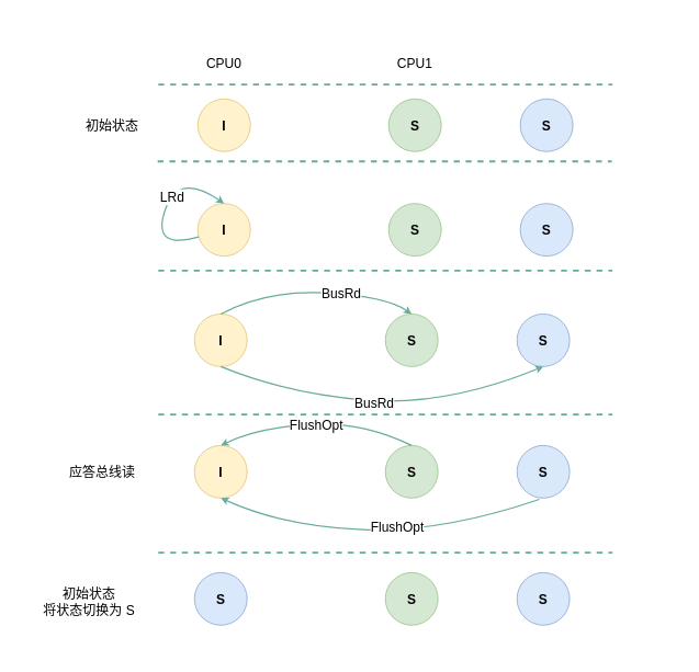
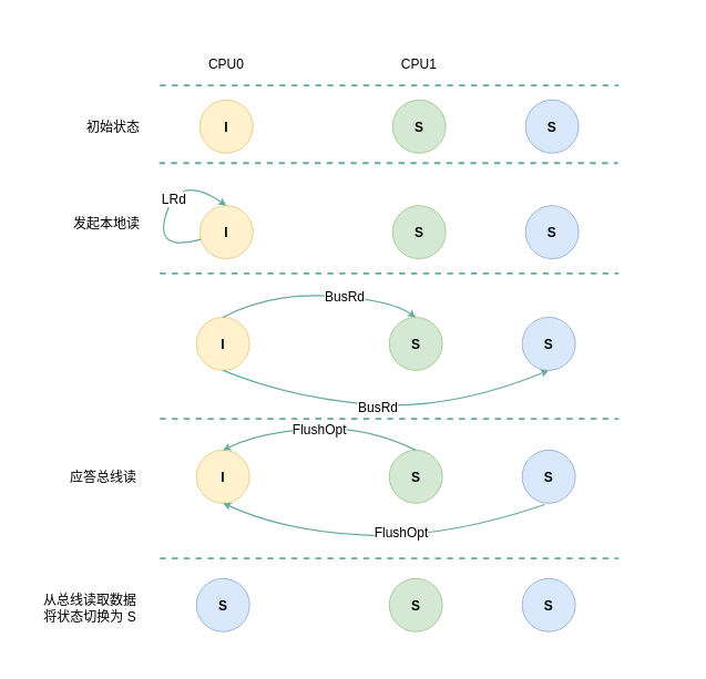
  <mxCell id="0" />
  <mxCell id="1" parent="0" />
  <mxCell id="2" value="I" style="ellipse;whiteSpace=wrap;html=1;aspect=fixed;fontStyle=1;fontSize=20;fillColor=#fff2cc;strokeColor=#d6b656;" parent="1" vertex="1"><mxGeometry x="300" y="150" width="80" height="80" as="geometry" /></mxCell>
  <mxCell id="3" value="S" style="ellipse;whiteSpace=wrap;html=1;aspect=fixed;fontStyle=1;fontSize=20;fillColor=#d5e8d4;strokeColor=#82b366;" parent="1" vertex="1"><mxGeometry x="590" y="150" width="80" height="80" as="geometry" /></mxCell>
  <mxCell id="4" value="S" style="ellipse;whiteSpace=wrap;html=1;aspect=fixed;fillColor=#dae8fc;strokeColor=#6c8ebf;fontStyle=1;fontSize=20;" parent="1" vertex="1"><mxGeometry x="790" y="150" width="80" height="80" as="geometry" /></mxCell>
  <mxCell id="5" value="CPU0" style="text;html=1;strokeColor=none;fillColor=none;align=center;verticalAlign=middle;whiteSpace=wrap;rounded=0;fontSize=20;" parent="1" vertex="1"><mxGeometry x="310" y="80" width="60" height="30" as="geometry" /></mxCell>
  <mxCell id="6" value="CPU1" style="text;html=1;strokeColor=none;fillColor=none;align=center;verticalAlign=middle;whiteSpace=wrap;rounded=0;fontSize=20;" parent="1" vertex="1"><mxGeometry x="600" y="80" width="60" height="30" as="geometry" /></mxCell>
  <mxCell id="7" value="" style="endArrow=none;dashed=1;html=1;rounded=0;fontSize=20;strokeWidth=3;strokeColor=#67AB9F;" parent="1" edge="1"><mxGeometry width="50" height="50" relative="1" as="geometry"><mxPoint x="240" y="128" as="sourcePoint" /><mxPoint x="930" y="128" as="targetPoint" /></mxGeometry></mxCell>
  <mxCell id="8" value="" style="endArrow=none;dashed=1;html=1;rounded=0;fontSize=20;strokeWidth=3;strokeColor=#67AB9F;" parent="1" edge="1"><mxGeometry width="50" height="50" relative="1" as="geometry"><mxPoint x="239" y="245" as="sourcePoint" /><mxPoint x="929" y="245" as="targetPoint" /></mxGeometry></mxCell>
  <mxCell id="9" value="初始状态" style="text;html=1;strokeColor=none;fillColor=none;align=center;verticalAlign=middle;whiteSpace=wrap;rounded=0;fontSize=20;" parent="1" vertex="1"><mxGeometry x="120" y="175" width="100" height="30" as="geometry" /></mxCell>
  <mxCell id="10" value="I" style="ellipse;whiteSpace=wrap;html=1;aspect=fixed;fontStyle=1;fontSize=20;fillColor=#fff2cc;strokeColor=#d6b656;" parent="1" vertex="1"><mxGeometry x="300" y="309" width="80" height="80" as="geometry" /></mxCell>
  <mxCell id="11" value="S" style="ellipse;whiteSpace=wrap;html=1;aspect=fixed;fontStyle=1;fontSize=20;fillColor=#d5e8d4;strokeColor=#82b366;" parent="1" vertex="1"><mxGeometry x="590" y="309" width="80" height="80" as="geometry" /></mxCell>
  <mxCell id="12" value="S" style="ellipse;whiteSpace=wrap;html=1;aspect=fixed;fillColor=#dae8fc;strokeColor=#6c8ebf;fontStyle=1;fontSize=20;" parent="1" vertex="1"><mxGeometry x="790" y="309" width="80" height="80" as="geometry" /></mxCell>
  <mxCell id="13" value="" style="curved=1;endArrow=classic;html=1;rounded=0;strokeColor=#67AB9F;strokeWidth=2;fontSize=20;entryX=0.5;entryY=0;entryDx=0;entryDy=0;" parent="1" source="10" target="10" edge="1"><mxGeometry width="50" height="50" relative="1" as="geometry"><mxPoint x="610" y="300" as="sourcePoint" /><mxPoint x="660" y="250" as="targetPoint" /><Array as="points"><mxPoint x="230" y="380" /><mxPoint x="270" y="260" /></Array></mxGeometry></mxCell>
  <mxCell id="14" value="LRd" style="edgeLabel;html=1;align=center;verticalAlign=middle;resizable=0;points=[];fontSize=20;" parent="13" vertex="1" connectable="0"><mxGeometry x="0.122" y="-3" relative="1" as="geometry"><mxPoint as="offset" /></mxGeometry></mxCell>
  <mxCell id="15" value="I" style="ellipse;whiteSpace=wrap;html=1;aspect=fixed;fontStyle=1;fontSize=20;fillColor=#fff2cc;strokeColor=#d6b656;" parent="1" vertex="1"><mxGeometry x="295" y="477" width="80" height="80" as="geometry" /></mxCell>
  <mxCell id="16" value="S" style="ellipse;whiteSpace=wrap;html=1;aspect=fixed;fontStyle=1;fontSize=20;fillColor=#d5e8d4;strokeColor=#82b366;" parent="1" vertex="1"><mxGeometry x="585" y="477" width="80" height="80" as="geometry" /></mxCell>
  <mxCell id="17" value="S" style="ellipse;whiteSpace=wrap;html=1;aspect=fixed;fillColor=#dae8fc;strokeColor=#6c8ebf;fontStyle=1;fontSize=20;" parent="1" vertex="1"><mxGeometry x="785" y="477" width="80" height="80" as="geometry" /></mxCell>
  <mxCell id="18" value="" style="curved=1;endArrow=classic;html=1;rounded=0;strokeColor=#67AB9F;strokeWidth=2;fontSize=20;exitX=0.5;exitY=1;exitDx=0;exitDy=0;entryX=0.5;entryY=1;entryDx=0;entryDy=0;" parent="1" source="15" target="17" edge="1"><mxGeometry width="50" height="50" relative="1" as="geometry"><mxPoint x="605" y="468" as="sourcePoint" /><mxPoint x="655" y="418" as="targetPoint" /><Array as="points"><mxPoint x="435" y="598" /><mxPoint x="675" y="618" /></Array></mxGeometry></mxCell>
  <mxCell id="19" value="BusRd" style="edgeLabel;html=1;align=center;verticalAlign=middle;resizable=0;points=[];fontSize=20;" parent="18" vertex="1" connectable="0"><mxGeometry x="-0.058" y="-2" relative="1" as="geometry"><mxPoint as="offset" /></mxGeometry></mxCell>
  <mxCell id="20" value="" style="endArrow=none;dashed=1;html=1;rounded=0;fontSize=20;strokeWidth=3;strokeColor=#67AB9F;" parent="1" edge="1"><mxGeometry width="50" height="50" relative="1" as="geometry"><mxPoint x="240" y="411" as="sourcePoint" /><mxPoint x="930" y="411" as="targetPoint" /></mxGeometry></mxCell>
  <mxCell id="21" value="" style="curved=1;endArrow=classic;html=1;rounded=0;strokeColor=#67AB9F;strokeWidth=2;fontSize=20;exitX=0.5;exitY=0;exitDx=0;exitDy=0;entryX=0.5;entryY=0;entryDx=0;entryDy=0;" parent="1" source="15" target="16" edge="1"><mxGeometry width="50" height="50" relative="1" as="geometry"><mxPoint x="125" y="330" as="sourcePoint" /><mxPoint x="175" y="280" as="targetPoint" /><Array as="points"><mxPoint x="405" y="440" /><mxPoint x="585" y="450" /></Array></mxGeometry></mxCell>
  <mxCell id="22" value="BusRd" style="edgeLabel;html=1;align=center;verticalAlign=middle;resizable=0;points=[];fontSize=20;" parent="21" vertex="1" connectable="0"><mxGeometry x="0.249" y="2" relative="1" as="geometry"><mxPoint as="offset" /></mxGeometry></mxCell>
  <mxCell id="23" value="I" style="ellipse;whiteSpace=wrap;html=1;aspect=fixed;fontStyle=1;fontSize=20;fillColor=#fff2cc;strokeColor=#d6b656;" parent="1" vertex="1"><mxGeometry x="295" y="677" width="80" height="80" as="geometry" /></mxCell>
  <mxCell id="24" value="S" style="ellipse;whiteSpace=wrap;html=1;aspect=fixed;fontStyle=1;fontSize=20;fillColor=#d5e8d4;strokeColor=#82b366;" parent="1" vertex="1"><mxGeometry x="585" y="677" width="80" height="80" as="geometry" /></mxCell>
  <mxCell id="25" value="S" style="ellipse;whiteSpace=wrap;html=1;aspect=fixed;fillColor=#dae8fc;strokeColor=#6c8ebf;fontStyle=1;fontSize=20;" parent="1" vertex="1"><mxGeometry x="785" y="677" width="80" height="80" as="geometry" /></mxCell>
  <mxCell id="26" value="" style="curved=1;endArrow=classic;html=1;rounded=0;strokeColor=#67AB9F;strokeWidth=2;fontSize=20;exitX=0.5;exitY=0;exitDx=0;exitDy=0;entryX=0.5;entryY=0;entryDx=0;entryDy=0;" parent="1" source="24" target="23" edge="1"><mxGeometry width="50" height="50" relative="1" as="geometry"><mxPoint x="450" y="720" as="sourcePoint" /><mxPoint x="500" y="670" as="targetPoint" /><Array as="points"><mxPoint x="550" y="640" /><mxPoint x="390" y="650" /></Array></mxGeometry></mxCell>
  <mxCell id="27" value="FlushOpt" style="edgeLabel;html=1;align=center;verticalAlign=middle;resizable=0;points=[];fontSize=20;" parent="26" vertex="1" connectable="0"><mxGeometry x="0.008" y="1" relative="1" as="geometry"><mxPoint as="offset" /></mxGeometry></mxCell>
  <mxCell id="28" value="" style="curved=1;endArrow=classic;html=1;rounded=0;strokeColor=#67AB9F;strokeWidth=2;fontSize=20;exitX=0.425;exitY=1.025;exitDx=0;exitDy=0;exitPerimeter=0;entryX=0.5;entryY=1;entryDx=0;entryDy=0;" parent="1" source="25" target="23" edge="1"><mxGeometry width="50" height="50" relative="1" as="geometry"><mxPoint x="550" y="840" as="sourcePoint" /><mxPoint x="600" y="790" as="targetPoint" /><Array as="points"><mxPoint x="670" y="810" /><mxPoint x="430" y="800" /></Array></mxGeometry></mxCell>
  <mxCell id="29" value="FlushOpt" style="edgeLabel;html=1;align=center;verticalAlign=middle;resizable=0;points=[];fontSize=20;" parent="28" vertex="1" connectable="0"><mxGeometry x="-0.104" y="-7" relative="1" as="geometry"><mxPoint as="offset" /></mxGeometry></mxCell>
  <mxCell id="30" value="" style="endArrow=none;dashed=1;html=1;rounded=0;fontSize=20;strokeWidth=3;strokeColor=#67AB9F;" parent="1" edge="1"><mxGeometry width="50" height="50" relative="1" as="geometry"><mxPoint x="240" y="630" as="sourcePoint" /><mxPoint x="930" y="630" as="targetPoint" /></mxGeometry></mxCell>
  <mxCell id="31" value="S" style="ellipse;whiteSpace=wrap;html=1;aspect=fixed;fontStyle=1;fontSize=20;fillColor=#dae8fc;strokeColor=#6c8ebf;" parent="1" vertex="1"><mxGeometry x="295" y="870.32" width="80" height="80" as="geometry" /></mxCell>
  <mxCell id="32" value="S" style="ellipse;whiteSpace=wrap;html=1;aspect=fixed;fontStyle=1;fontSize=20;fillColor=#d5e8d4;strokeColor=#82b366;" parent="1" vertex="1"><mxGeometry x="585" y="870.32" width="80" height="80" as="geometry" /></mxCell>
  <mxCell id="33" value="S" style="ellipse;whiteSpace=wrap;html=1;aspect=fixed;fillColor=#dae8fc;strokeColor=#6c8ebf;fontStyle=1;fontSize=20;" parent="1" vertex="1"><mxGeometry x="785" y="870.32" width="80" height="80" as="geometry" /></mxCell>
  <mxCell id="34" value="" style="endArrow=none;dashed=1;html=1;rounded=0;fontSize=20;strokeWidth=3;strokeColor=#67AB9F;" parent="1" edge="1"><mxGeometry width="50" height="50" relative="1" as="geometry"><mxPoint x="240" y="840" as="sourcePoint" /><mxPoint x="930" y="840" as="targetPoint" /></mxGeometry></mxCell>
+ <mxCell id="35" value="发起本地读" style="text;html=1;strokeColor=none;fillColor=none;align=center;verticalAlign=middle;whiteSpace=wrap;rounded=0;fontSize=20;" parent="1" vertex="1"><mxGeometry x="100" y="320" width="120" height="30" as="geometry" /></mxCell>
  <mxCell id="36" value="应答总线读" style="text;html=1;strokeColor=none;fillColor=none;align=center;verticalAlign=middle;whiteSpace=wrap;rounded=0;fontSize=20;" parent="1" vertex="1"><mxGeometry x="90" y="702" width="130" height="30" as="geometry" /></mxCell>
- <mxCell id="37" value="初始状态&lt;br&gt;将状态切换为 S" style="text;html=1;strokeColor=none;fillColor=none;align=center;verticalAlign=middle;whiteSpace=wrap;rounded=0;fontSize=20;" parent="1" vertex="1"><mxGeometry x="60" y="882.32" width="150" height="64.68" as="geometry" /></mxCell>
+ <mxCell id="37" value="从总线读取数据&lt;br&gt;将状态切换为 S" style="text;html=1;strokeColor=none;fillColor=none;align=center;verticalAlign=middle;whiteSpace=wrap;rounded=0;fontSize=20;" parent="1" vertex="1"><mxGeometry x="60" y="882.32" width="150" height="64.68" as="geometry" /></mxCell>
  <mxCell id="38" value="" style="shape=waypoint;sketch=0;fillStyle=solid;size=6;pointerEvents=1;points=[];fillColor=none;resizable=0;rotatable=0;perimeter=centerPerimeter;snapToPoint=1;fontSize=20;strokeColor=none;" parent="1" vertex="1"><mxGeometry x="20" y="20" width="40" height="40" as="geometry" /></mxCell>
  <mxCell id="39" value="" style="shape=waypoint;sketch=0;fillStyle=solid;size=6;pointerEvents=1;points=[];fillColor=none;resizable=0;rotatable=0;perimeter=centerPerimeter;snapToPoint=1;fontSize=20;strokeColor=none;" parent="1" vertex="1"><mxGeometry x="1000" y="960" width="40" height="40" as="geometry" /></mxCell>
